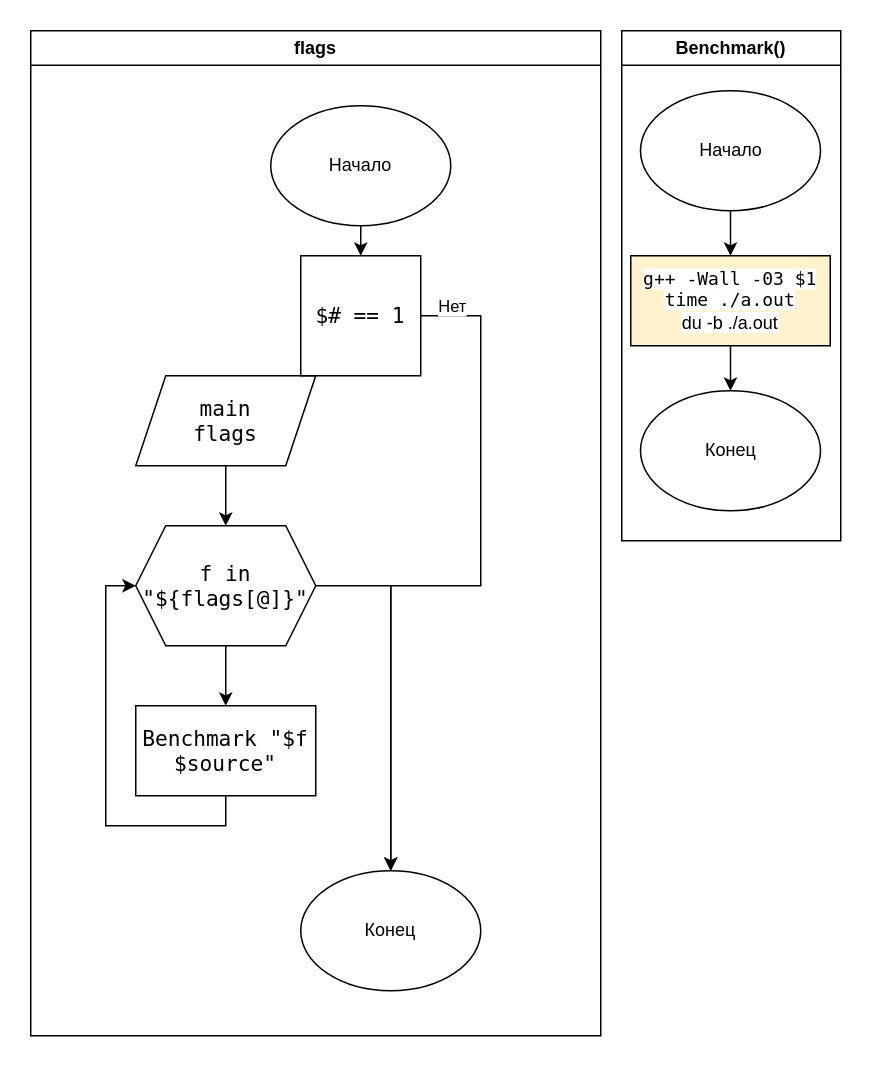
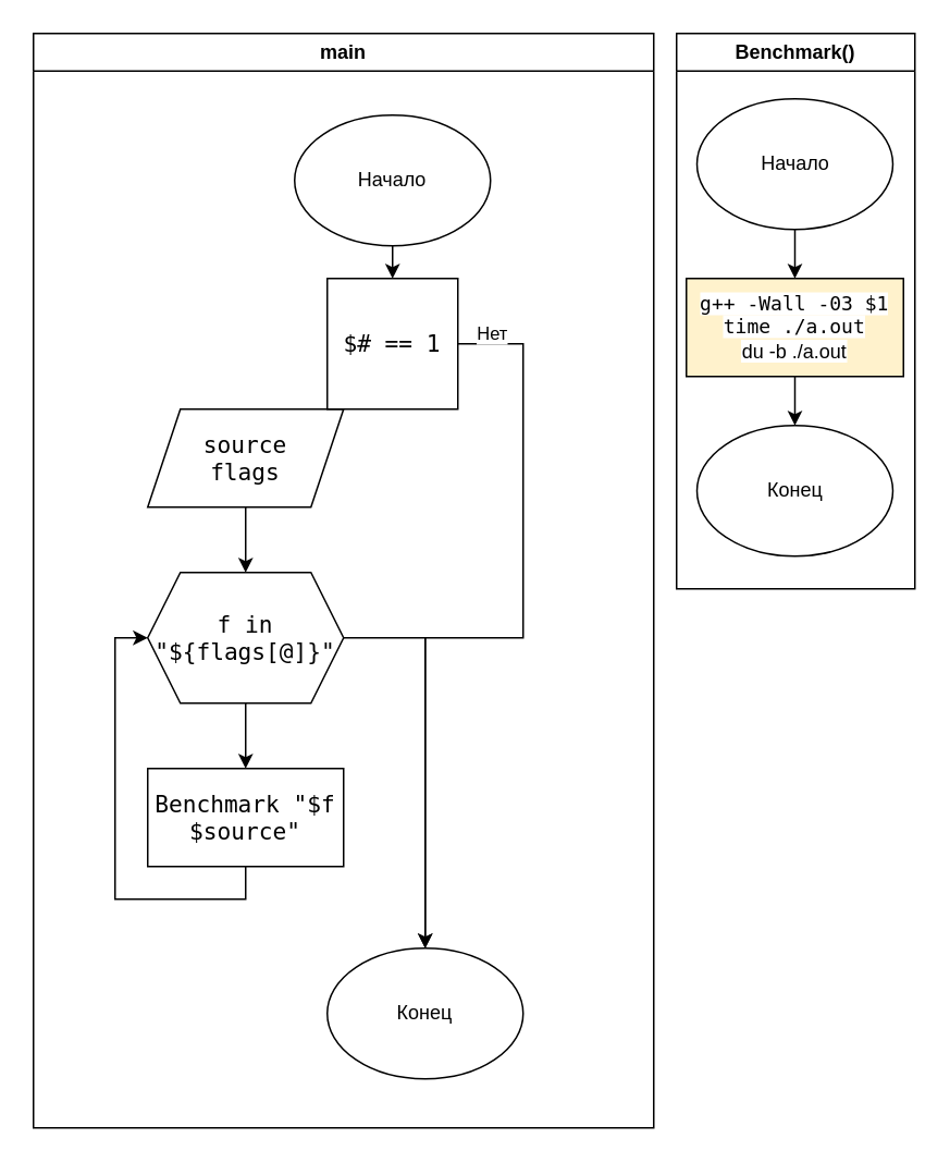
  <mxCell id="0" />
  <mxCell id="1" parent="0" />
- <mxCell id="2" value="flags" style="swimlane;whiteSpace=wrap;html=1;labelBackgroundColor=none;fontColor=#000000;startSize=23;" vertex="1" parent="1"><mxGeometry x="20" y="20" width="380" height="670" as="geometry" /></mxCell>
- <mxCell id="3" value="&lt;span style=&quot;font-family: monospace; font-size: 14.119px; text-align: start; background-color: rgb(255, 255, 255);&quot;&gt;main&lt;br&gt;&lt;/span&gt;&lt;span style=&quot;font-family: monospace; font-size: 14.119px; text-align: start; background-color: rgb(255, 255, 255);&quot;&gt;flags&lt;/span&gt;&lt;span style=&quot;font-family: monospace; font-size: 14.119px; text-align: start; background-color: rgb(255, 255, 255);&quot;&gt;&lt;br&gt;&lt;/span&gt;" style="shape=parallelogram;perimeter=parallelogramPerimeter;whiteSpace=wrap;html=1;fixedSize=1;" vertex="1" parent="2"><mxGeometry x="70" y="230" width="120" height="60" as="geometry" /></mxCell>
+ <mxCell id="2" value="main" style="swimlane;whiteSpace=wrap;html=1;labelBackgroundColor=none;fontColor=#000000;startSize=23;" vertex="1" parent="1"><mxGeometry x="20" y="20" width="380" height="670" as="geometry" /></mxCell>
+ <mxCell id="3" value="&lt;span style=&quot;font-family: monospace; font-size: 14.119px; text-align: start; background-color: rgb(255, 255, 255);&quot;&gt;source&lt;br&gt;&lt;/span&gt;&lt;span style=&quot;font-family: monospace; font-size: 14.119px; text-align: start; background-color: rgb(255, 255, 255);&quot;&gt;flags&lt;/span&gt;&lt;span style=&quot;font-family: monospace; font-size: 14.119px; text-align: start; background-color: rgb(255, 255, 255);&quot;&gt;&lt;br&gt;&lt;/span&gt;" style="shape=parallelogram;perimeter=parallelogramPerimeter;whiteSpace=wrap;html=1;fixedSize=1;" vertex="1" parent="2"><mxGeometry x="70" y="230" width="120" height="60" as="geometry" /></mxCell>
  <mxCell id="4" style="edgeStyle=orthogonalEdgeStyle;rounded=0;orthogonalLoop=1;jettySize=auto;html=1;exitX=1;exitY=0.5;exitDx=0;exitDy=0;entryX=0.5;entryY=0;entryDx=0;entryDy=0;fontColor=#000000;" edge="1" parent="2" source="5" target="10"><mxGeometry relative="1" as="geometry" /></mxCell>
  <mxCell id="5" value="&lt;span style=&quot;font-family: monospace; font-size: 14.119px; text-align: start;&quot;&gt;f in &quot;${flags[@]}&quot;&lt;/span&gt;" style="shape=hexagon;perimeter=hexagonPerimeter2;whiteSpace=wrap;html=1;fixedSize=1;fontColor=#000000;" vertex="1" parent="2"><mxGeometry x="70" y="330" width="120" height="80" as="geometry" /></mxCell>
  <mxCell id="6" style="edgeStyle=orthogonalEdgeStyle;rounded=0;orthogonalLoop=1;jettySize=auto;html=1;entryX=0.5;entryY=0;entryDx=0;entryDy=0;fontColor=#000000;" edge="1" parent="2" source="3" target="5"><mxGeometry relative="1" as="geometry" /></mxCell>
  <mxCell id="7" style="edgeStyle=orthogonalEdgeStyle;rounded=0;orthogonalLoop=1;jettySize=auto;html=1;entryX=0;entryY=0.5;entryDx=0;entryDy=0;fontColor=#000000;exitX=0.5;exitY=1;exitDx=0;exitDy=0;" edge="1" parent="2" source="8" target="5"><mxGeometry relative="1" as="geometry" /></mxCell>
  <mxCell id="8" value="&lt;span style=&quot;font-family: monospace; font-size: 14.119px; text-align: start; background-color: rgb(255, 255, 255);&quot;&gt;Benchmark &quot;$f $source&quot;&lt;/span&gt;" style="rounded=0;whiteSpace=wrap;html=1;labelBackgroundColor=none;fontColor=#000000;" vertex="1" parent="2"><mxGeometry x="70" y="450" width="120" height="60" as="geometry" /></mxCell>
  <mxCell id="9" style="edgeStyle=orthogonalEdgeStyle;rounded=0;orthogonalLoop=1;jettySize=auto;html=1;exitX=0.5;exitY=1;exitDx=0;exitDy=0;entryX=0.5;entryY=0;entryDx=0;entryDy=0;fontColor=#000000;" edge="1" parent="2" source="5" target="8"><mxGeometry relative="1" as="geometry" /></mxCell>
  <mxCell id="10" value="Конец" style="ellipse;whiteSpace=wrap;html=1;" vertex="1" parent="2"><mxGeometry x="180" y="560" width="120" height="80" as="geometry" /></mxCell>
  <mxCell id="11" value="&lt;span style=&quot;font-family: monospace; font-size: 14.119px; text-align: start;&quot;&gt;$# == 1&lt;/span&gt;" style="whiteSpace=wrap;html=1;labelBackgroundColor=none;fontColor=#000000;rounded=0;" vertex="1" parent="2"><mxGeometry x="180" y="150" width="80" height="80" as="geometry" /></mxCell>
  <mxCell id="12" style="edgeStyle=orthogonalEdgeStyle;rounded=0;orthogonalLoop=1;jettySize=auto;html=1;exitX=0.5;exitY=1;exitDx=0;exitDy=0;entryX=0.5;entryY=0;entryDx=0;entryDy=0;fontColor=#000000;" edge="1" parent="2" source="13" target="11"><mxGeometry relative="1" as="geometry" /></mxCell>
  <mxCell id="13" value="Начало" style="ellipse;whiteSpace=wrap;html=1;" vertex="1" parent="2"><mxGeometry x="160" y="50" width="120" height="80" as="geometry" /></mxCell>
  <mxCell id="14" style="edgeStyle=orthogonalEdgeStyle;rounded=0;orthogonalLoop=1;jettySize=auto;html=1;exitX=1;exitY=0.5;exitDx=0;exitDy=0;entryX=0.5;entryY=0;entryDx=0;entryDy=0;fontColor=#000000;" edge="1" parent="2" source="11" target="10"><mxGeometry relative="1" as="geometry"><Array as="points"><mxPoint x="300" y="190" /><mxPoint x="300" y="370" /><mxPoint x="240" y="370" /></Array></mxGeometry></mxCell>
  <mxCell id="15" value="Нет" style="edgeLabel;html=1;align=center;verticalAlign=middle;resizable=0;points=[];fontColor=#000000;" vertex="1" connectable="0" parent="14"><mxGeometry x="-0.774" relative="1" as="geometry"><mxPoint x="-20" y="-20" as="offset" /></mxGeometry></mxCell>
  <mxCell id="16" value="Benchmark()" style="swimlane;whiteSpace=wrap;html=1;labelBackgroundColor=none;fontColor=#000000;startSize=23;" vertex="1" parent="1"><mxGeometry x="414" y="20" width="146" height="340" as="geometry" /></mxCell>
  <mxCell id="17" style="edgeStyle=orthogonalEdgeStyle;rounded=0;orthogonalLoop=1;jettySize=auto;html=1;entryX=0.5;entryY=0;entryDx=0;entryDy=0;fontColor=#000000;" edge="1" parent="16" source="18"><mxGeometry relative="1" as="geometry"><mxPoint x="72.5" y="150" as="targetPoint" /></mxGeometry></mxCell>
  <mxCell id="18" value="Начало" style="ellipse;whiteSpace=wrap;html=1;labelBackgroundColor=none;fontColor=#000000;" vertex="1" parent="16"><mxGeometry x="12.5" y="40" width="120" height="80" as="geometry" /></mxCell>
  <mxCell id="19" style="edgeStyle=orthogonalEdgeStyle;rounded=0;orthogonalLoop=1;jettySize=auto;html=1;exitX=0.5;exitY=1;exitDx=0;exitDy=0;entryX=0.5;entryY=0;entryDx=0;entryDy=0;fontSize=12;fontColor=#000000;" edge="1" parent="16" source="20" target="21"><mxGeometry relative="1" as="geometry" /></mxCell>
  <mxCell id="20" value="&lt;span style=&quot;text-align: start; background-color: rgb(255, 255, 255);&quot;&gt;&lt;font style=&quot;font-size: 12px;&quot; face=&quot;monospace&quot;&gt;&lt;span style=&quot;&quot;&gt;g++ -Wall -03 $1&lt;/span&gt;&lt;/font&gt;&lt;br&gt;&lt;font style=&quot;font-size: 12px;&quot; face=&quot;monospace&quot;&gt;&lt;span style=&quot;&quot;&gt;time ./a.out&lt;br&gt;&lt;/span&gt;&lt;/font&gt;du -b ./a.out&lt;br&gt;&lt;/span&gt;" style="rounded=0;whiteSpace=wrap;html=1;labelBackgroundColor=none;fontColor=#000000;fillColor=#fff2cc;" vertex="1" parent="16"><mxGeometry x="6" y="150" width="133" height="60" as="geometry" /></mxCell>
  <mxCell id="21" value="Конец" style="ellipse;whiteSpace=wrap;html=1;labelBackgroundColor=none;fontColor=#000000;" vertex="1" parent="16"><mxGeometry x="12.5" y="240" width="120" height="80" as="geometry" /></mxCell>
